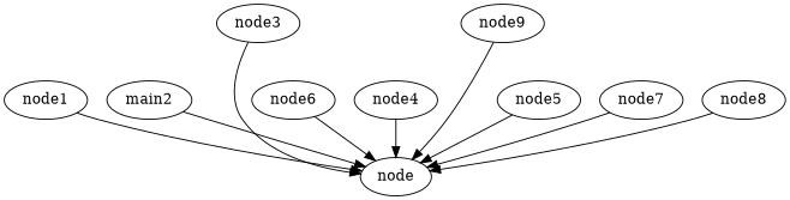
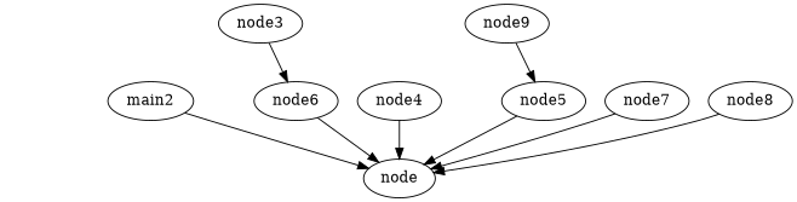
  digraph {
    n1 [label="node"]
-   node1
    n3 [label=main2]
    node3
    node4
    node5
    node6
    node7
    node8
    node9
-   node1 -> n1
    n3 -> n1
-   node3 -> n1
+   node3 -> node6
    node4 -> n1
    node5 -> n1
    node6 -> n1
    node7 -> n1
    node8 -> n1
-   node9 -> n1
+   node9 -> node5
  }
